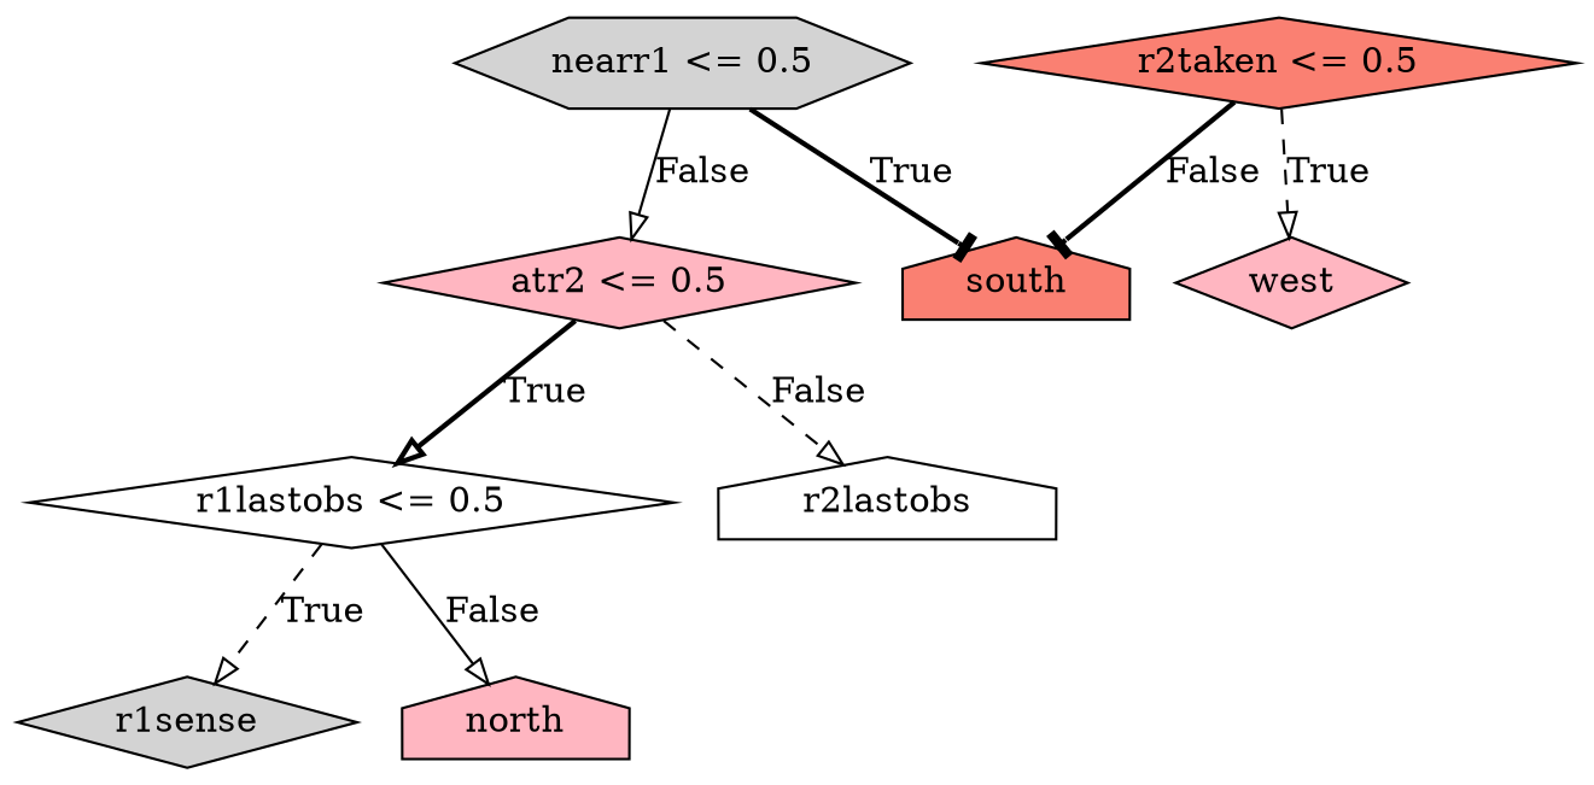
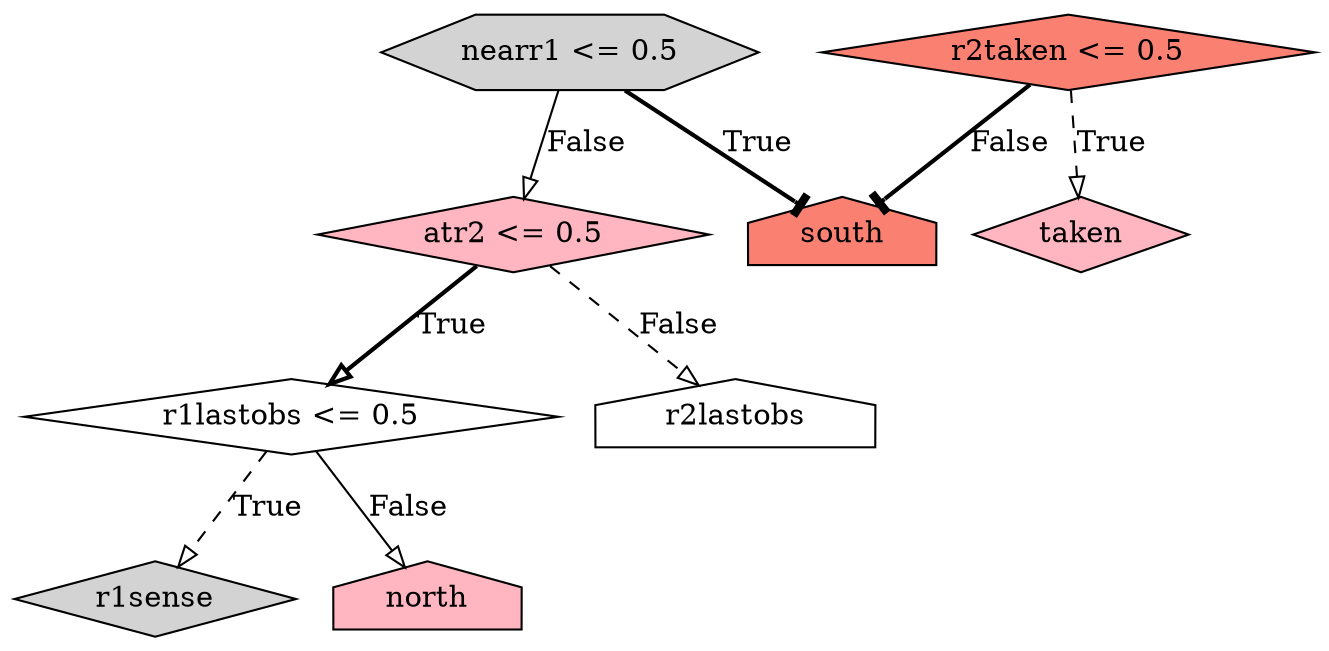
  digraph {
    node [fillcolor=lightpink shape=diamond style=filled]
    edge [arrowhead=onormal style=bold]
    n1 [fillcolor=lightgrey label="nearr1 <= 0.5" shape=hexagon]
    n2 [label="atr2 <= 0.5"]
    n3 [fillcolor=salmon label=south shape=house]
    n4 [fillcolor=salmon label="r2taken <= 0.5"]
-   n5 [label=west]
+   n5 [label=taken]
    n6 [fillcolor=white label="r1lastobs <= 0.5"]
    n7 [fillcolor=white label=r2lastobs shape=house]
    n8 [fillcolor=lightgrey label=r1sense]
    n9 [label=north shape=house]
    n1 -> n2 [label=False style=solid]
    n1 -> n3 [arrowhead=tee label=True]
    n2 -> n6 [label=True]
    n2 -> n7 [label=False style=dashed]
    n4 -> n3 [arrowhead=tee label=False]
    n4 -> n5 [label=True style=dashed]
    n6 -> n8 [label=True style=dashed]
    n6 -> n9 [label=False style=solid]
  }
